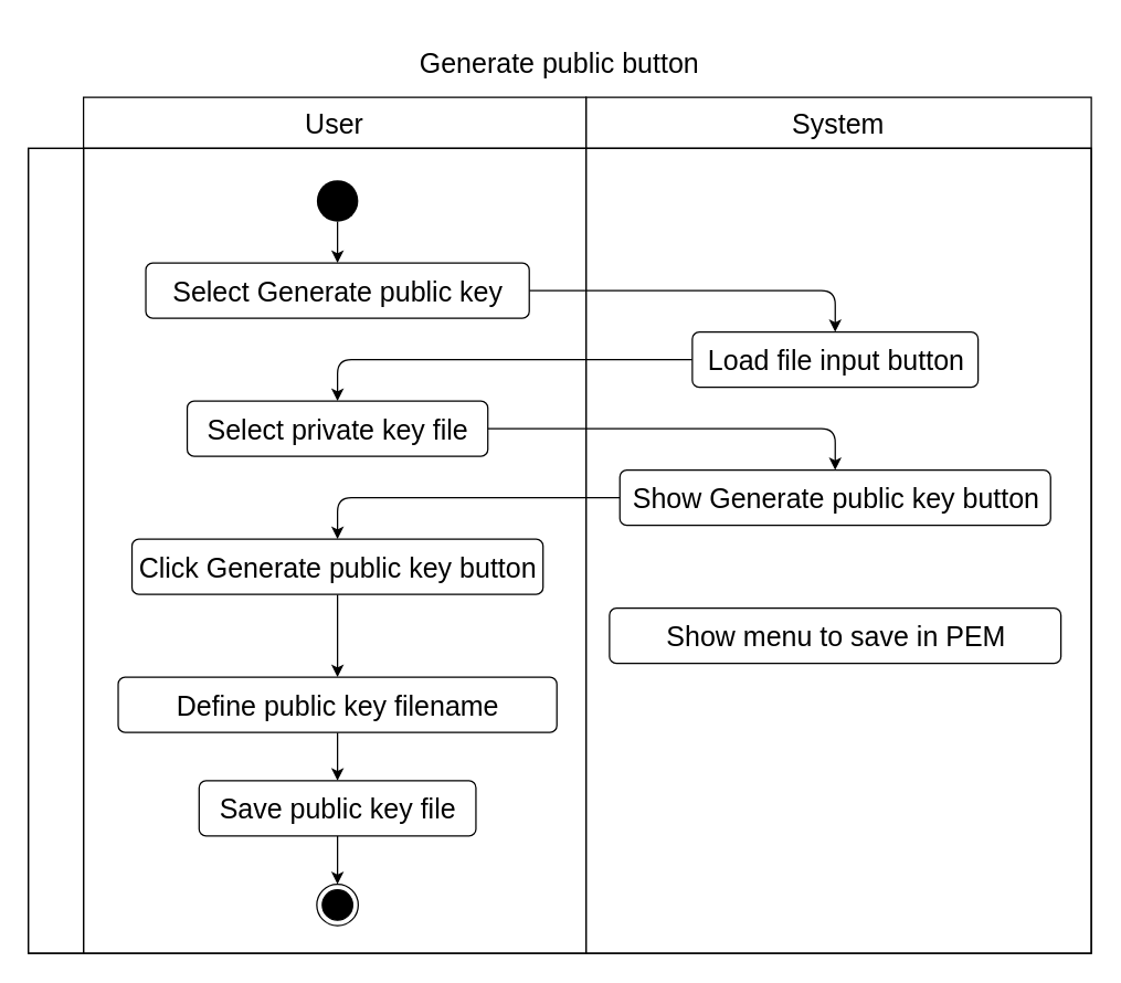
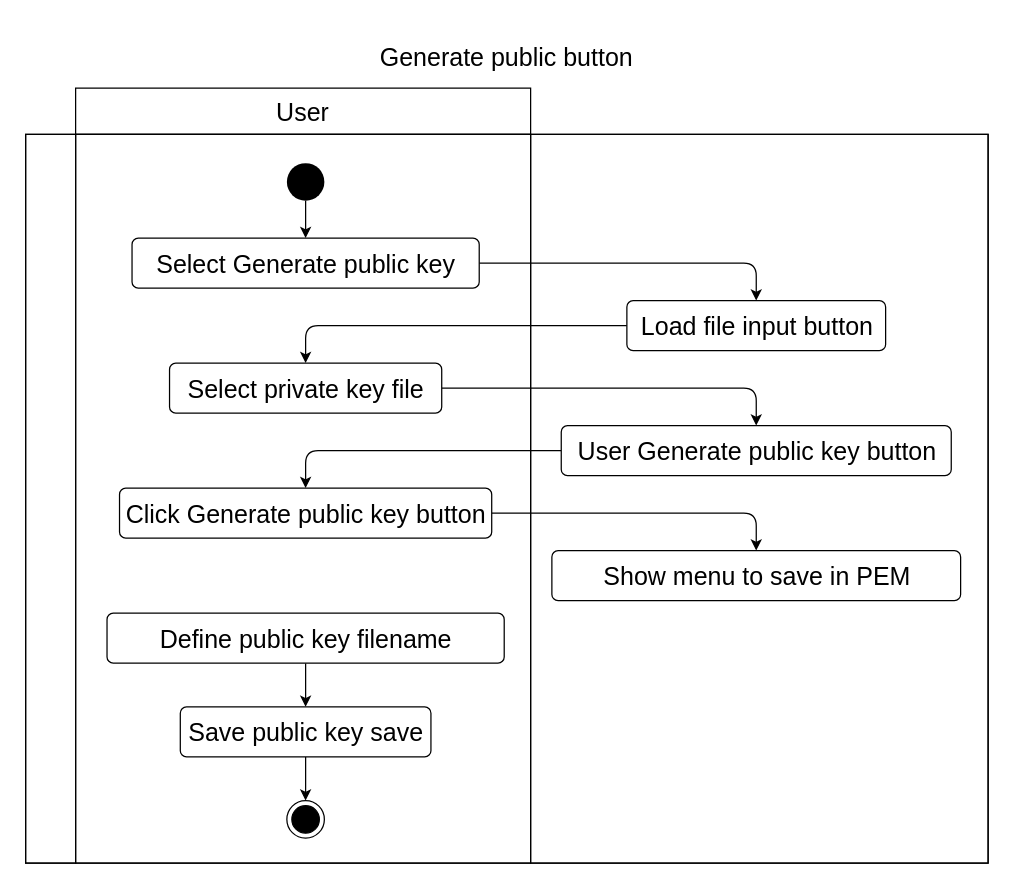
  <mxCell id="0" />
  <mxCell id="1" parent="0" />
  <mxCell id="2" value="Generate public button" style="shape=table;html=1;whiteSpace=wrap;startSize=50;container=1;collapsible=0;childLayout=tableLayout;fillColor=none;swimlaneFillColor=none;strokeColor=none;fontSize=20;" vertex="1" parent="1"><mxGeometry x="20" y="20" width="770" height="670" as="geometry" /></mxCell>
  <mxCell id="3" value="" style="shape=partialRectangle;html=1;whiteSpace=wrap;collapsible=0;dropTarget=0;pointerEvents=0;fillColor=none;top=0;left=0;bottom=0;right=0;points=[[0,0.5],[1,0.5]];portConstraint=eastwest;strokeColor=none;fontSize=20;" vertex="1" parent="2"><mxGeometry y="50" width="770" height="37" as="geometry" /></mxCell>
  <mxCell id="4" value="" style="shape=partialRectangle;html=1;whiteSpace=wrap;connectable=0;fillColor=none;top=1;left=1;bottom=1;right=1;overflow=hidden;strokeColor=none;fontSize=20;" vertex="1" parent="3"><mxGeometry width="40" height="37" as="geometry" /></mxCell>
  <mxCell id="5" value="User" style="shape=partialRectangle;html=1;whiteSpace=wrap;connectable=0;fillColor=none;top=1;left=1;bottom=1;right=1;overflow=hidden;fontSize=20;" vertex="1" parent="3"><mxGeometry x="40" width="364" height="37" as="geometry" /></mxCell>
- <mxCell id="6" value="System" style="shape=partialRectangle;html=1;whiteSpace=wrap;connectable=0;fillColor=none;top=1;left=1;bottom=1;right=1;overflow=hidden;fontSize=20;" vertex="1" parent="3"><mxGeometry x="404" width="366" height="37" as="geometry" /></mxCell>
  <mxCell id="7" value="" style="shape=partialRectangle;html=1;whiteSpace=wrap;collapsible=0;dropTarget=0;pointerEvents=0;fillColor=none;top=1;left=1;bottom=1;right=1;points=[[0,0.5],[1,0.5]];portConstraint=eastwest;fontSize=20;" vertex="1" parent="2"><mxGeometry y="87" width="770" height="583" as="geometry" /></mxCell>
  <mxCell id="8" value="" style="shape=partialRectangle;html=1;whiteSpace=wrap;connectable=0;fillColor=none;top=1;left=1;bottom=1;right=1;overflow=hidden;horizontal=0;fontSize=20;" vertex="1" parent="7"><mxGeometry width="40" height="583" as="geometry" /></mxCell>
  <mxCell id="9" value="" style="shape=partialRectangle;html=1;whiteSpace=wrap;connectable=0;fillColor=none;top=1;left=1;bottom=1;right=1;overflow=hidden;fontSize=20;" vertex="1" parent="7"><mxGeometry x="40" width="364" height="583" as="geometry" /></mxCell>
  <mxCell id="10" value="" style="shape=partialRectangle;html=1;whiteSpace=wrap;connectable=0;fillColor=none;top=1;left=1;bottom=1;right=1;overflow=hidden;fontSize=20;" vertex="1" parent="7"><mxGeometry x="404" width="366" height="583" as="geometry" /></mxCell>
  <mxCell id="11" style="edgeStyle=orthogonalEdgeStyle;html=1;fontSize=20;" edge="1" parent="1" source="12" target="14"><mxGeometry relative="1" as="geometry" /></mxCell>
  <mxCell id="12" value="Select Generate public key" style="html=1;align=center;verticalAlign=middle;rounded=1;absoluteArcSize=1;arcSize=10;dashed=0;fontSize=20;" vertex="1" parent="1"><mxGeometry x="105.13" y="190" width="277.75" height="40" as="geometry" /></mxCell>
  <mxCell id="13" style="edgeStyle=orthogonalEdgeStyle;html=1;fontSize=20;" edge="1" parent="1" source="14" target="16"><mxGeometry relative="1" as="geometry" /></mxCell>
  <mxCell id="14" value="Load file input button" style="html=1;align=center;verticalAlign=middle;rounded=1;absoluteArcSize=1;arcSize=10;dashed=0;fontSize=20;" vertex="1" parent="1"><mxGeometry x="501" y="240" width="207" height="40" as="geometry" /></mxCell>
  <mxCell id="15" style="edgeStyle=orthogonalEdgeStyle;html=1;fontSize=20;" edge="1" parent="1" source="16" target="18"><mxGeometry relative="1" as="geometry" /></mxCell>
  <mxCell id="16" value="Select private key file" style="html=1;align=center;verticalAlign=middle;rounded=1;absoluteArcSize=1;arcSize=10;dashed=0;fontSize=20;" vertex="1" parent="1"><mxGeometry x="135.13" y="290" width="217.75" height="40" as="geometry" /></mxCell>
  <mxCell id="17" style="edgeStyle=orthogonalEdgeStyle;html=1;fontSize=20;" edge="1" parent="1" source="18" target="20"><mxGeometry relative="1" as="geometry" /></mxCell>
- <mxCell id="18" value="Show Generate public key button" style="html=1;align=center;verticalAlign=middle;rounded=1;absoluteArcSize=1;arcSize=10;dashed=0;fontSize=20;" vertex="1" parent="1"><mxGeometry x="448.5" y="340" width="312" height="40" as="geometry" /></mxCell>
- <mxCell id="19" style="edgeStyle=orthogonalEdgeStyle;html=1;fontSize=20;" edge="1" parent="1" source="20" target="23"><mxGeometry relative="1" as="geometry" /></mxCell>
+ <mxCell id="18" value="User Generate public key button" style="html=1;align=center;verticalAlign=middle;rounded=1;absoluteArcSize=1;arcSize=10;dashed=0;fontSize=20;" vertex="1" parent="1"><mxGeometry x="448.5" y="340" width="312" height="40" as="geometry" /></mxCell>
+ <mxCell id="19" style="edgeStyle=orthogonalEdgeStyle;html=1;fontSize=20;" edge="1" parent="1" source="20" target="21"><mxGeometry relative="1" as="geometry" /></mxCell>
  <mxCell id="20" value="Click Generate public key button" style="html=1;align=center;verticalAlign=middle;rounded=1;absoluteArcSize=1;arcSize=10;dashed=0;fontSize=20;" vertex="1" parent="1"><mxGeometry x="95.12" y="390" width="297.75" height="40" as="geometry" /></mxCell>
  <mxCell id="21" value="Show menu to save in PEM" style="html=1;align=center;verticalAlign=middle;rounded=1;absoluteArcSize=1;arcSize=10;dashed=0;fontSize=20;" vertex="1" parent="1"><mxGeometry x="441" y="440" width="327" height="40" as="geometry" /></mxCell>
  <mxCell id="22" style="edgeStyle=orthogonalEdgeStyle;html=1;fontSize=20;" edge="1" parent="1" source="23" target="25"><mxGeometry relative="1" as="geometry" /></mxCell>
  <mxCell id="23" value="Define public key filename" style="html=1;align=center;verticalAlign=middle;rounded=1;absoluteArcSize=1;arcSize=10;dashed=0;fontSize=20;" vertex="1" parent="1"><mxGeometry x="85.12" y="490" width="317.75" height="40" as="geometry" /></mxCell>
  <mxCell id="24" style="edgeStyle=orthogonalEdgeStyle;html=1;fontSize=20;" edge="1" parent="1" source="25" target="28"><mxGeometry relative="1" as="geometry"><mxPoint x="244" y="580" as="targetPoint" /></mxGeometry></mxCell>
- <mxCell id="25" value="Save public key file" style="html=1;align=center;verticalAlign=middle;rounded=1;absoluteArcSize=1;arcSize=10;dashed=0;fontSize=20;" vertex="1" parent="1"><mxGeometry x="143.74" y="565" width="200.51" height="40" as="geometry" /></mxCell>
+ <mxCell id="25" value="Save public key save" style="html=1;align=center;verticalAlign=middle;rounded=1;absoluteArcSize=1;arcSize=10;dashed=0;fontSize=20;" vertex="1" parent="1"><mxGeometry x="143.74" y="565" width="200.51" height="40" as="geometry" /></mxCell>
  <mxCell id="26" style="edgeStyle=orthogonalEdgeStyle;html=1;fontSize=20;" edge="1" parent="1" source="27" target="12"><mxGeometry relative="1" as="geometry" /></mxCell>
  <mxCell id="27" value="" style="ellipse;fillColor=#000000;strokeColor=none;fontSize=20;" vertex="1" parent="1"><mxGeometry x="229" y="130" width="30" height="30" as="geometry" /></mxCell>
  <mxCell id="28" value="" style="ellipse;html=1;shape=endState;fillColor=#000000;strokeColor=#000000;fontSize=20;" vertex="1" parent="1"><mxGeometry x="228.99" y="640" width="30" height="30" as="geometry" /></mxCell>
